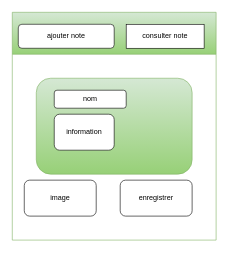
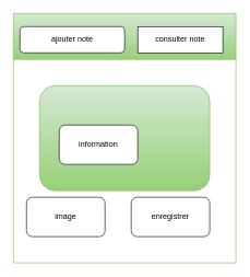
  <mxCell id="0" />
  <mxCell id="1" parent="0" />
  <mxCell id="2" value="" style="swimlane;fillColor=#d5e8d4;strokeColor=#82b366;startSize=70;gradientColor=#97d077;" vertex="1" parent="1"><mxGeometry x="20" y="20" width="340" height="380" as="geometry"><mxRectangle x="260" y="120" width="50" height="40" as="alternateBounds" /></mxGeometry></mxCell>
  <mxCell id="3" value="ajouter note" style="rounded=1;whiteSpace=wrap;html=1;" vertex="1" parent="2"><mxGeometry x="10" y="20" width="160" height="40" as="geometry" /></mxCell>
  <mxCell id="4" value="consulter note" style="whiteSpace=wrap;html=1;rounded=0;" vertex="1" parent="2"><mxGeometry x="190" y="20" width="130" height="40" as="geometry" /></mxCell>
  <mxCell id="5" value="" style="rounded=1;whiteSpace=wrap;html=1;fillColor=#d5e8d4;strokeColor=#82b366;gradientColor=#97d077;" vertex="1" parent="2"><mxGeometry x="40" y="110" width="260" height="160" as="geometry" /></mxCell>
- <mxCell id="6" value="information" style="rounded=1;whiteSpace=wrap;html=1;" vertex="1" parent="2"><mxGeometry x="70" y="170" width="100" height="60" as="geometry" /></mxCell>
+ <mxCell id="6" value="information" style="rounded=1;whiteSpace=wrap;html=1;" vertex="1" parent="2"><mxGeometry x="70" y="170" width="120" height="60" as="geometry" /></mxCell>
  <mxCell id="7" value="image" style="rounded=1;whiteSpace=wrap;html=1;" vertex="1" parent="2"><mxGeometry x="20" y="280" width="120" height="60" as="geometry" /></mxCell>
  <mxCell id="8" value="enregistrer" style="rounded=1;whiteSpace=wrap;html=1;" vertex="1" parent="2"><mxGeometry x="180" y="280" width="120" height="60" as="geometry" /></mxCell>
- <mxCell id="9" value="nom" style="rounded=1;whiteSpace=wrap;html=1;" vertex="1" parent="1"><mxGeometry x="90" y="150" width="120" height="30" as="geometry" /></mxCell>
